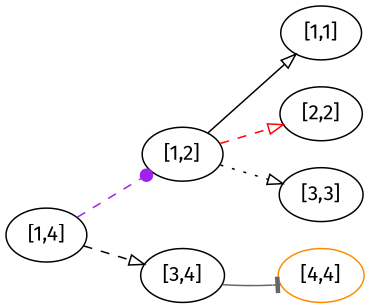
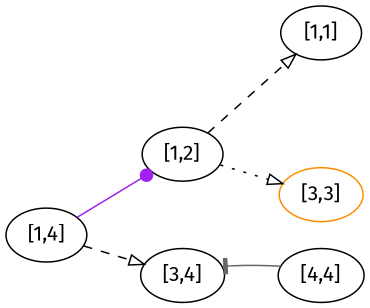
  digraph {
    fontname="Fira Sans"
    rankdir=LR
    node [color=black fontname="Fira Sans"]
    edge [arrowhead=onormal color=black fontname="Fira Sans" style=dashed]
    n1 [label="[1,4]"]
    n2 [label="[1,2]"]
    n3 [label="[3,4]"]
    n4 [label="[1,1]"]
-   n5 [label="[2,2]"]
-   n6 [label="[3,3]"]
-   n7 [color=darkorange label="[4,4]"]
-   n1 -> n2 [arrowhead=dot color=purple]
+   n6 [color=darkorange label="[3,3]"]
+   n7 [label="[4,4]"]
+   n1 -> n2 [arrowhead=dot color=purple style=solid]
    n1 -> n3
-   n2 -> n4 [style=solid]
-   n2 -> n5 [color=red]
+   n2 -> n4
    n2 -> n6 [style=dotted]
-   n3 -> n7 [arrowhead=tee color=gray40 style=solid]
+   n7 -> n3 [arrowhead=tee color=gray40 style=solid]
  }
